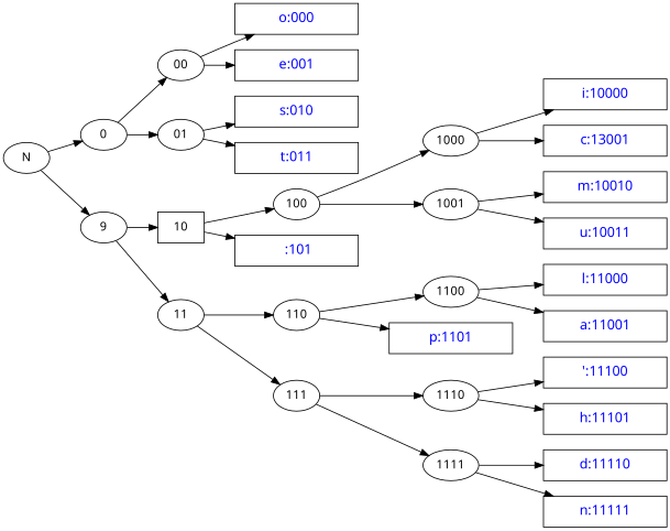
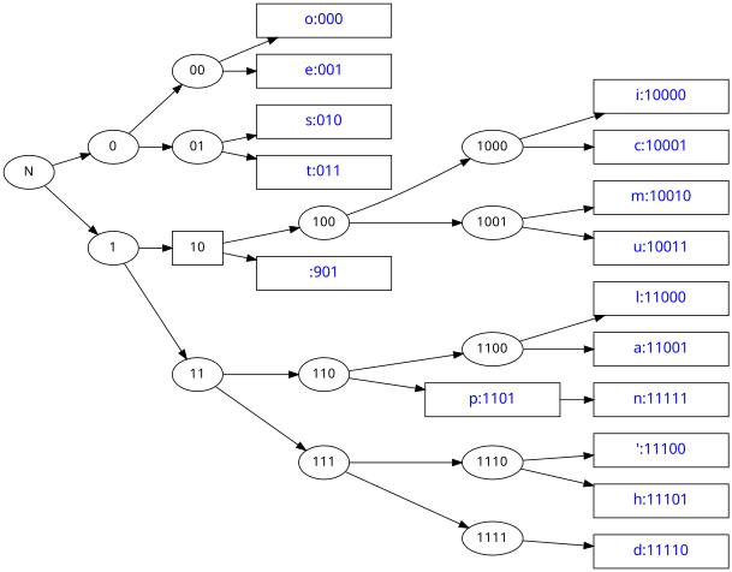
  digraph {
    fontname="Noto Sans"
    rankdir=LR
    node [fontname="Noto Sans" shape=box fontcolor=blue fontsize=16]
    edge [fontname="Noto Sans"]
    n1 [label=0 shape="" fontcolor="" fontsize=""]
    n2 [label=00 shape="" fontcolor="" fontsize=""]
    n3 [label=01 shape="" fontcolor="" fontsize=""]
    N [shape="" fontcolor="" fontsize=""]
-   n5 [label=9 shape="" fontcolor="" fontsize=""]
+   n5 [label=1 shape="" fontcolor="" fontsize=""]
    n6 [label=10 fontcolor="" fontsize=""]
    n7 [label=11 shape="" fontcolor="" fontsize=""]
    n8 [label="o:000" width=2]
    n9 [label="e:001" width=2]
    n10 [label="s:010" width=2]
    n11 [label="t:011" width=2]
    n12 [label=100 shape="" fontcolor="" fontsize=""]
-   n13 [label=" :101" width=2]
+   n13 [label=":901" width=2]
    n14 [label=110 shape="" fontcolor="" fontsize=""]
    n15 [label=111 shape="" fontcolor="" fontsize=""]
    n16 [label=1000 shape="" fontcolor="" fontsize=""]
    n17 [label=1001 shape="" fontcolor="" fontsize=""]
    n18 [label="i:10000" width=2]
-   n19 [label="c:13001" width=2]
+   n19 [label="c:10001" width=2]
    n20 [label="m:10010" width=2]
    n21 [label="u:10011" width=2]
    n22 [label=1100 shape="" fontcolor="" fontsize=""]
    n23 [label="p:1101" width=2]
    n24 [label=1110 shape="" fontcolor="" fontsize=""]
    n25 [label=1111 shape="" fontcolor="" fontsize=""]
    n26 [label="l:11000" width=2]
    n27 [label="a:11001" width=2]
    n28 [label="':11100" width=2]
    n29 [label="h:11101" width=2]
    n30 [label="d:11110" width=2]
    n31 [label="n:11111" width=2]
    n1 -> n2
    n1 -> n3
    n2 -> n8
    n2 -> n9
    n3 -> n10
    n3 -> n11
    N -> n1
    N -> n5
    n5 -> n6
    n5 -> n7
    n6 -> n12
    n6 -> n13
    n7 -> n14
    n7 -> n15
    n12 -> n16
    n12 -> n17
    n14 -> n22
    n14 -> n23
    n15 -> n24
    n15 -> n25
    n16 -> n18
    n16 -> n19
    n17 -> n20
    n17 -> n21
    n22 -> n26
    n22 -> n27
    n24 -> n28
    n24 -> n29
    n25 -> n30
-   n25 -> n31
+   n23 -> n31
  }
